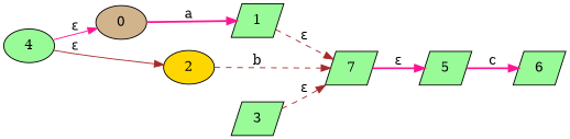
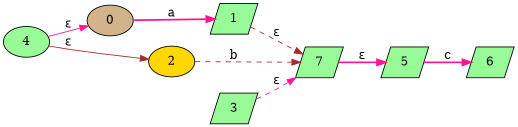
  digraph {
    rankdir=LR
    node [fillcolor=palegreen shape=parallelogram style=filled]
    edge [color=deeppink style=bold]
    0 [fillcolor=tan shape=ellipse]
    1
    7
    5
    2 [fillcolor=gold shape=ellipse]
    3
    4 [shape=ellipse]
    6
    0 -> 1 [label=a]
    1 -> 7 [color=brown label="ɛ" style=dashed]
    7 -> 5 [label="ɛ"]
    5 -> 6 [label=c]
    2 -> 7 [color=brown label=b style=dashed]
-   3 -> 7 [color=brown label="ɛ" style=dashed]
+   3 -> 7 [label="ɛ" style=dashed]
    4 -> 0 [label="ɛ" style=solid]
    4 -> 2 [color=brown label="ɛ" style=solid]
  }
